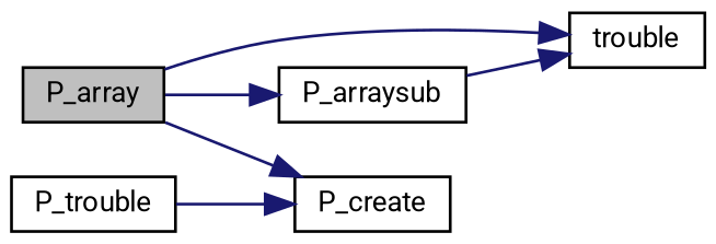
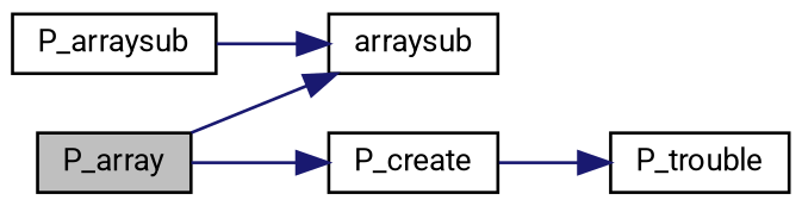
  digraph {
    fontname=Roboto
    rankdir=LR
    node [color=black fillcolor=white fontname=Roboto fontsize=10 shape=record style=filled]
    edge [color=midnightblue fontname=Roboto fontsize=10 labelfontname=Helvetica labelfontsize=10 style=solid]
    n1 [fillcolor=grey75 fontcolor=black height=0.2 label=P_array width=0.4]
-   n2 [height=0.2 label=trouble width=0.4]
+   n2 [height=0.2 label=arraysub width=0.4]
    n3 [height=0.2 label=P_create width=0.4]
    n4 [height=0.2 label=P_arraysub width=0.4]
    n5 [height=0.2 label=P_trouble width=0.4]
    n1 -> n2
    n1 -> n3
-   n1 -> n4
-   n5 -> n3
+   n3 -> n5
    n4 -> n2
  }
